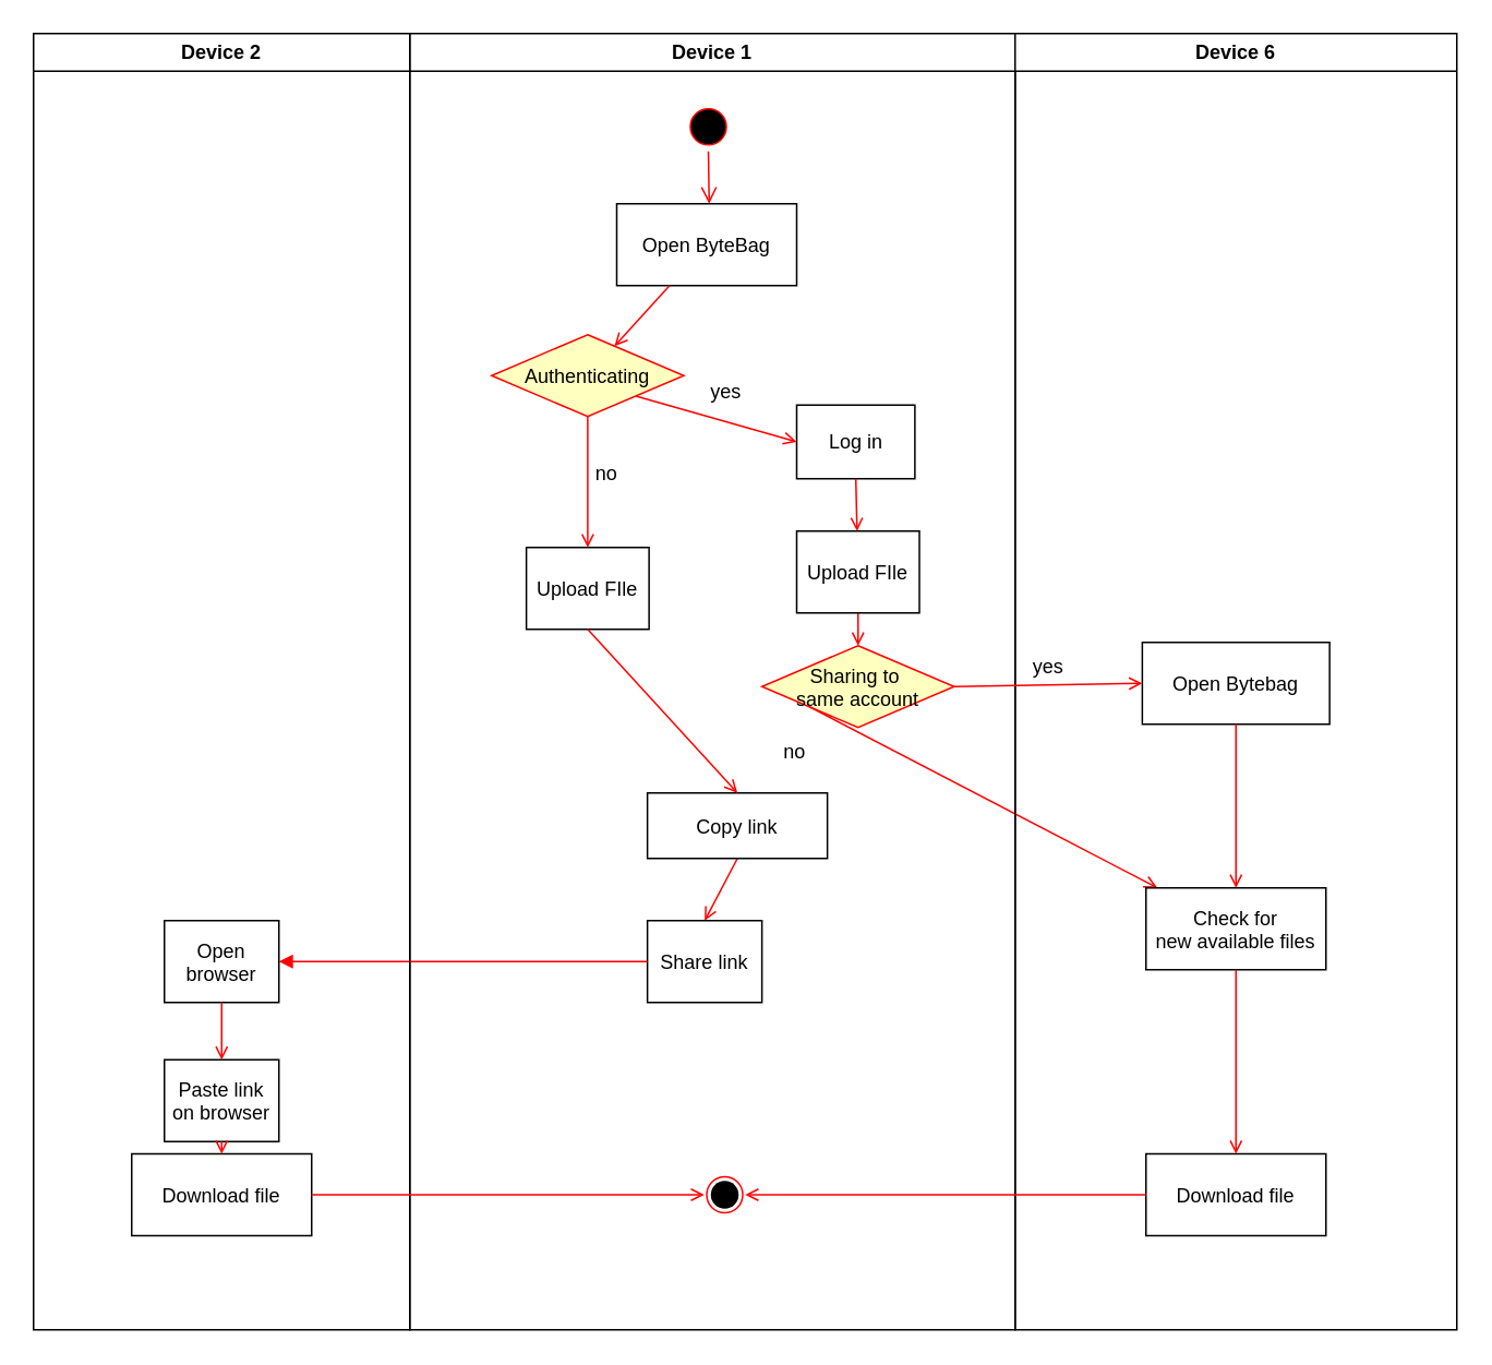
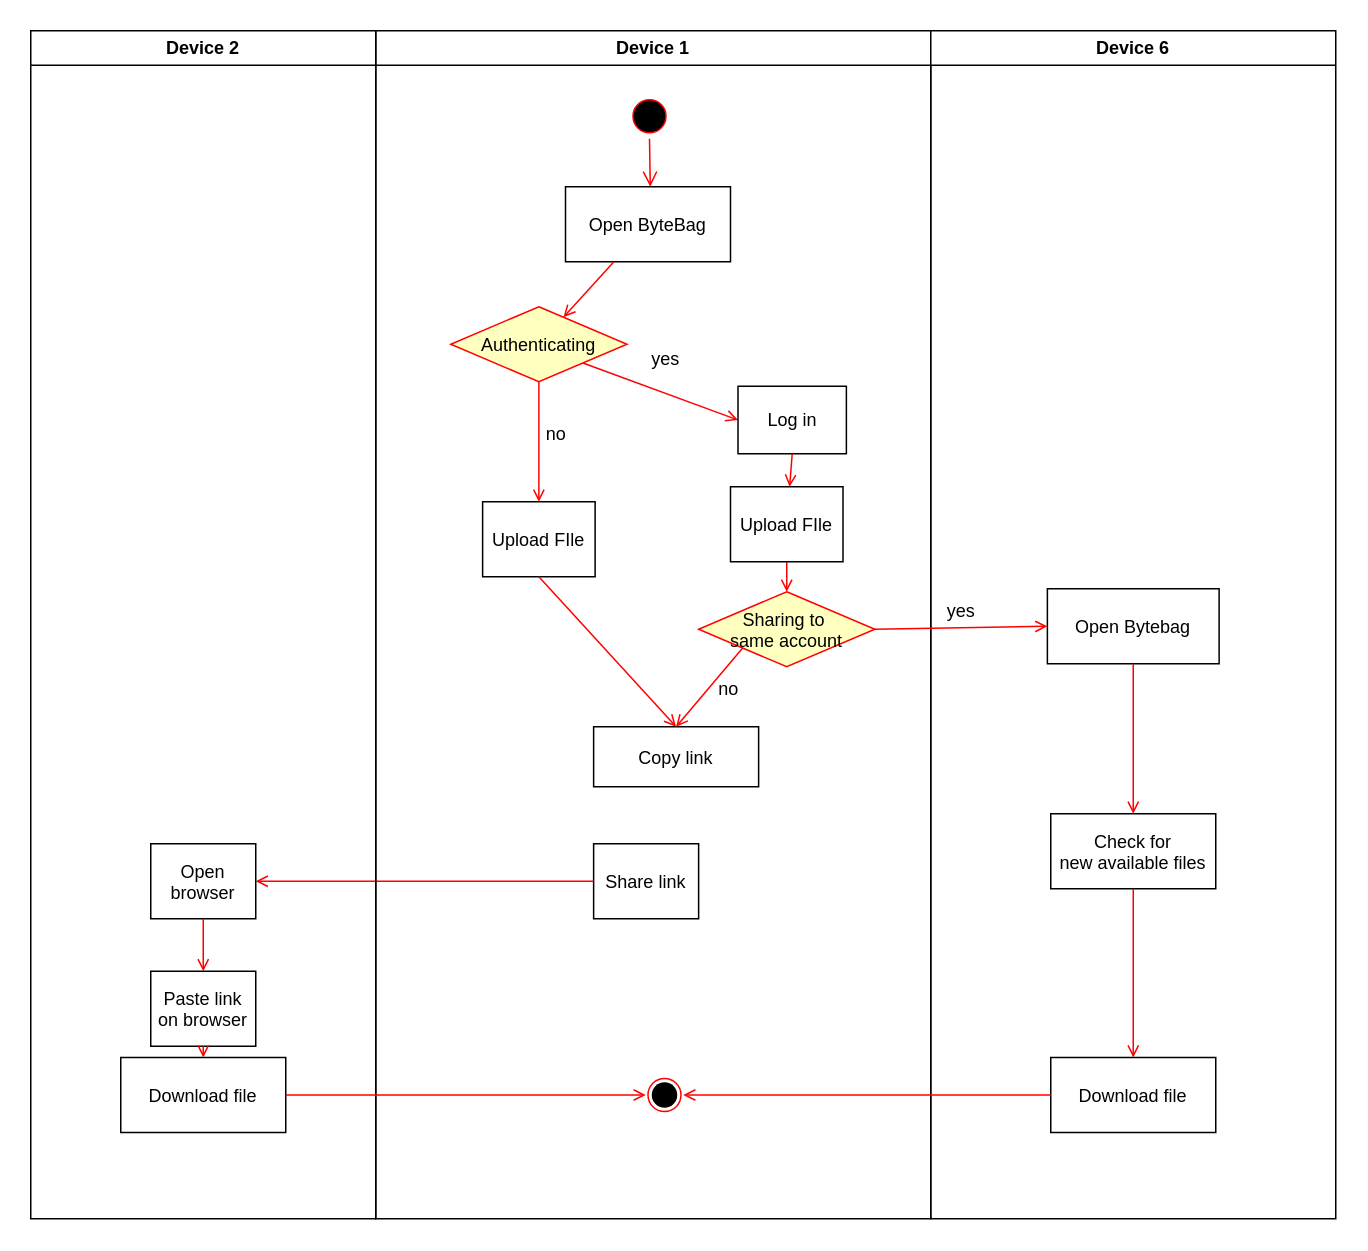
  <mxCell id="0" />
  <mxCell id="1" parent="0" />
  <mxCell id="2" value="Device 1" style="swimlane;whiteSpace=wrap" parent="1" vertex="1"><mxGeometry x="250" y="20" width="370" height="792" as="geometry"><mxRectangle x="164.5" y="128" width="90" height="30" as="alternateBounds" /></mxGeometry></mxCell>
  <mxCell id="3" value="" style="ellipse;shape=startState;fillColor=#000000;strokeColor=#ff0000;" parent="2" vertex="1"><mxGeometry x="167.5" y="42" width="30" height="30" as="geometry" /></mxCell>
  <mxCell id="4" value="" style="edgeStyle=elbowEdgeStyle;elbow=horizontal;verticalAlign=bottom;endArrow=open;endSize=8;strokeColor=#FF0000;endFill=1;rounded=0;exitX=0.5;exitY=1;exitDx=0;exitDy=0;" parent="2" source="3" target="5" edge="1"><mxGeometry x="100" y="40" as="geometry"><mxPoint x="94.75" y="112" as="targetPoint" /></mxGeometry></mxCell>
  <mxCell id="5" value="Open ByteBag" style="" parent="2" vertex="1"><mxGeometry x="126.5" y="104" width="110" height="50" as="geometry" /></mxCell>
- <mxCell id="6" value="" style="endArrow=open;strokeColor=#FF0000;endFill=1;rounded=0;exitX=0.5;exitY=1;exitDx=0;exitDy=0;entryX=0.5;entryY=0;entryDx=0;entryDy=0;" parent="2" source="21" target="15" edge="1"><mxGeometry relative="1" as="geometry"><mxPoint x="135.25" y="414" as="targetPoint" /></mxGeometry></mxCell>
  <mxCell id="7" value="Sharing to &#10;same account" style="rhombus;fillColor=#ffffc0;strokeColor=#ff0000;" parent="2" vertex="1"><mxGeometry x="215.25" y="374" width="117.5" height="50" as="geometry" /></mxCell>
  <mxCell id="8" value="" style="endArrow=open;strokeColor=#FF0000;endFill=1;rounded=0;exitX=0.5;exitY=1;exitDx=0;exitDy=0;" parent="2" source="18" target="7" edge="1"><mxGeometry relative="1" as="geometry"><mxPoint x="488.12" y="482" as="sourcePoint" /><mxPoint x="488.12" y="644" as="targetPoint" /></mxGeometry></mxCell>
  <mxCell id="9" value="" style="endArrow=open;strokeColor=#FF0000;endFill=1;rounded=0" parent="2" source="5" target="16" edge="1"><mxGeometry relative="1" as="geometry"><mxPoint x="346.25" y="292" as="sourcePoint" /><mxPoint x="347.25" y="390" as="targetPoint" /></mxGeometry></mxCell>
  <mxCell id="10" value="&lt;div&gt;yes&lt;/div&gt;" style="text;html=1;align=center;verticalAlign=middle;resizable=0;points=[];autosize=1;strokeColor=none;fillColor=none;" parent="2" vertex="1"><mxGeometry x="172.5" y="204" width="40" height="30" as="geometry" /></mxCell>
  <mxCell id="11" value="" style="endArrow=open;strokeColor=#FF0000;endFill=1;rounded=0;exitX=1;exitY=1;exitDx=0;exitDy=0;entryX=0;entryY=0.5;entryDx=0;entryDy=0;" parent="2" source="16" target="12" edge="1"><mxGeometry relative="1" as="geometry"><mxPoint x="-4.75" y="299" as="sourcePoint" /><mxPoint x="135.25" y="254" as="targetPoint" /></mxGeometry></mxCell>
- <mxCell id="12" value="&lt;div&gt;Log in&lt;/div&gt;" style="whiteSpace=wrap;html=1;" parent="2" vertex="1"><mxGeometry x="236.5" y="227" width="72.25" height="45" as="geometry" /></mxCell>
+ <mxCell id="12" value="&lt;div&gt;Log in&lt;/div&gt;" style="whiteSpace=wrap;html=1;" parent="2" vertex="1"><mxGeometry x="241.5" y="237" width="72.25" height="45" as="geometry" /></mxCell>
  <mxCell id="13" value="Upload FIle" style="" parent="2" vertex="1"><mxGeometry x="71.25" y="314" width="75" height="50" as="geometry" /></mxCell>
  <mxCell id="14" value="" style="endArrow=open;strokeColor=#FF0000;endFill=1;rounded=0" parent="2" source="16" target="13" edge="1"><mxGeometry relative="1" as="geometry" /></mxCell>
  <mxCell id="15" value="Share link" style="" parent="2" vertex="1"><mxGeometry x="145.25" y="542" width="70" height="50" as="geometry" /></mxCell>
  <mxCell id="16" value="Authenticating" style="rhombus;fillColor=#ffffc0;strokeColor=#ff0000;" parent="2" vertex="1"><mxGeometry x="50" y="184" width="117.5" height="50" as="geometry" /></mxCell>
  <mxCell id="17" value="no" style="text;html=1;align=center;verticalAlign=middle;resizable=0;points=[];autosize=1;strokeColor=none;fillColor=none;" parent="2" vertex="1"><mxGeometry x="100" y="254" width="40" height="30" as="geometry" /></mxCell>
  <mxCell id="18" value="Upload FIle" style="" parent="2" vertex="1"><mxGeometry x="236.5" y="304" width="75" height="50" as="geometry" /></mxCell>
  <mxCell id="19" value="" style="endArrow=open;strokeColor=#FF0000;endFill=1;rounded=0;exitX=0.5;exitY=1;exitDx=0;exitDy=0;" parent="2" source="12" target="18" edge="1"><mxGeometry relative="1" as="geometry"><mxPoint x="437.25" y="400" as="sourcePoint" /><mxPoint x="437.25" y="472" as="targetPoint" /></mxGeometry></mxCell>
  <mxCell id="20" value="&lt;div&gt;no&lt;/div&gt;" style="text;html=1;align=center;verticalAlign=middle;resizable=0;points=[];autosize=1;strokeColor=none;fillColor=none;" parent="2" vertex="1"><mxGeometry x="215.25" y="424" width="40" height="30" as="geometry" /></mxCell>
  <mxCell id="21" value="Copy link" style="" parent="2" vertex="1"><mxGeometry x="145.25" y="464" width="110" height="40" as="geometry" /></mxCell>
- <mxCell id="22" value="" style="endArrow=open;strokeColor=#FF0000;endFill=1;rounded=0;exitX=0;exitY=1;exitDx=0;exitDy=0;" parent="2" source="7" target="28" edge="1"><mxGeometry relative="1" as="geometry"><mxPoint x="438.25" y="552" as="sourcePoint" /><mxPoint x="438.25" y="662" as="targetPoint" /></mxGeometry></mxCell>
+ <mxCell id="22" value="" style="endArrow=open;strokeColor=#FF0000;endFill=1;rounded=0;exitX=0;exitY=1;exitDx=0;exitDy=0;entryX=0.5;entryY=0;entryDx=0;entryDy=0;" parent="2" source="7" target="21" edge="1"><mxGeometry relative="1" as="geometry"><mxPoint x="438.25" y="552" as="sourcePoint" /><mxPoint x="438.25" y="662" as="targetPoint" /></mxGeometry></mxCell>
  <mxCell id="23" value="" style="endArrow=open;strokeColor=#FF0000;endFill=1;rounded=0;exitX=0.5;exitY=1;exitDx=0;exitDy=0;entryX=0.5;entryY=0;entryDx=0;entryDy=0;" parent="2" source="13" target="21" edge="1"><mxGeometry relative="1" as="geometry"><mxPoint x="955.25" y="489" as="sourcePoint" /><mxPoint x="1046.5" y="294" as="targetPoint" /></mxGeometry></mxCell>
  <mxCell id="24" value="" style="ellipse;shape=startState;fillColor=none;strokeColor=#ff0000;labelBackgroundColor=default;html=1;" parent="2" vertex="1"><mxGeometry x="177.5" y="694.5" width="30" height="30" as="geometry" /></mxCell>
  <mxCell id="25" value="" style="ellipse;shape=startState;fillColor=#000000;strokeColor=none;labelBackgroundColor=default;html=1;" parent="2" vertex="1"><mxGeometry x="180" y="697" width="25" height="25" as="geometry" /></mxCell>
  <mxCell id="26" value="Device 6" style="swimlane;whiteSpace=wrap" parent="1" vertex="1"><mxGeometry x="620" y="20" width="270" height="792" as="geometry"><mxRectangle x="444.5" y="128" width="90" height="30" as="alternateBounds" /></mxGeometry></mxCell>
  <mxCell id="27" value="Open Bytebag" style="" parent="26" vertex="1"><mxGeometry x="77.75" y="372" width="114.5" height="50" as="geometry" /></mxCell>
  <mxCell id="28" value="Check for &#10;new available files" style="" parent="26" vertex="1"><mxGeometry x="80" y="522" width="110" height="50" as="geometry" /></mxCell>
  <mxCell id="29" value="" style="endArrow=open;strokeColor=#FF0000;endFill=1;rounded=0" parent="26" source="27" target="28" edge="1"><mxGeometry relative="1" as="geometry" /></mxCell>
  <mxCell id="30" value="Download file" style="" parent="26" vertex="1"><mxGeometry x="80" y="684.5" width="110" height="50" as="geometry" /></mxCell>
  <mxCell id="31" value="" style="endArrow=open;strokeColor=#FF0000;endFill=1;rounded=0" parent="26" source="28" target="30" edge="1"><mxGeometry relative="1" as="geometry" /></mxCell>
  <mxCell id="32" value="&lt;div&gt;yes&lt;/div&gt;" style="text;html=1;align=center;verticalAlign=middle;resizable=0;points=[];autosize=1;strokeColor=none;fillColor=none;" parent="26" vertex="1"><mxGeometry y="372" width="40" height="30" as="geometry" /></mxCell>
- <mxCell id="33" value="" style="endArrow=block;strokeColor=#FF0000;endFill=1;rounded=0;entryX=1;entryY=0.5;entryDx=0;entryDy=0;exitX=0;exitY=0.5;exitDx=0;exitDy=0;" parent="1" source="15" target="38" edge="1"><mxGeometry relative="1" as="geometry" /></mxCell>
+ <mxCell id="33" value="" style="endArrow=open;strokeColor=#FF0000;endFill=1;rounded=0;entryX=1;entryY=0.5;entryDx=0;entryDy=0;exitX=0;exitY=0.5;exitDx=0;exitDy=0;" parent="1" source="15" target="38" edge="1"><mxGeometry relative="1" as="geometry" /></mxCell>
  <mxCell id="34" value="Device 2" style="swimlane;whiteSpace=wrap" parent="1" vertex="1"><mxGeometry x="20" y="20" width="230" height="792" as="geometry"><mxRectangle x="444.5" y="128" width="90" height="30" as="alternateBounds" /></mxGeometry></mxCell>
  <mxCell id="35" value="Paste link&#10;on browser" style="" parent="34" vertex="1"><mxGeometry x="80" y="627" width="70" height="50" as="geometry" /></mxCell>
  <mxCell id="36" value="Download file" style="" parent="34" vertex="1"><mxGeometry x="60" y="684.5" width="110" height="50" as="geometry" /></mxCell>
  <mxCell id="37" value="" style="endArrow=open;strokeColor=#FF0000;endFill=1;rounded=0" parent="34" source="35" target="36" edge="1"><mxGeometry relative="1" as="geometry" /></mxCell>
  <mxCell id="38" value="Open&#10;browser" style="" parent="34" vertex="1"><mxGeometry x="80" y="542" width="70" height="50" as="geometry" /></mxCell>
  <mxCell id="39" value="" style="endArrow=open;strokeColor=#FF0000;endFill=1;rounded=0;entryX=0.5;entryY=0;entryDx=0;entryDy=0;exitX=0.5;exitY=1;exitDx=0;exitDy=0;" parent="34" source="38" target="35" edge="1"><mxGeometry relative="1" as="geometry"><mxPoint x="385" y="577" as="sourcePoint" /><mxPoint x="160" y="577" as="targetPoint" /></mxGeometry></mxCell>
  <mxCell id="40" value="" style="endArrow=open;strokeColor=#FF0000;endFill=1;rounded=0;exitX=1;exitY=0.5;exitDx=0;exitDy=0;entryX=0;entryY=0.5;entryDx=0;entryDy=0;" parent="1" source="7" target="27" edge="1"><mxGeometry relative="1" as="geometry"><mxPoint x="570" y="422" as="sourcePoint" /><mxPoint x="761.25" y="452" as="targetPoint" /></mxGeometry></mxCell>
  <mxCell id="41" value="" style="endArrow=open;strokeColor=#FF0000;endFill=1;rounded=0;exitX=0;exitY=0.5;exitDx=0;exitDy=0;entryX=1;entryY=0.5;entryDx=0;entryDy=0;" parent="1" source="30" target="25" edge="1"><mxGeometry relative="1" as="geometry"><mxPoint x="765" y="542" as="sourcePoint" /><mxPoint x="765" y="582" as="targetPoint" /></mxGeometry></mxCell>
  <mxCell id="42" value="" style="endArrow=open;strokeColor=#FF0000;endFill=1;rounded=0;entryX=0;entryY=0.5;entryDx=0;entryDy=0;exitX=1;exitY=0.5;exitDx=0;exitDy=0;" parent="1" source="36" target="25" edge="1"><mxGeometry relative="1" as="geometry"><mxPoint x="405" y="609" as="sourcePoint" /><mxPoint x="180" y="607" as="targetPoint" /></mxGeometry></mxCell>
